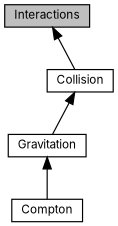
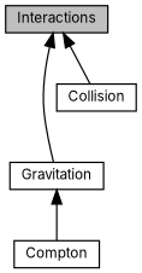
  digraph {
    fontname=Inter
    rankdir=TB
    node [color=black fillcolor=white fontname=Inter fontsize=10 shape=box style=filled]
    edge [dir=back fontname=Inter fontsize=10 labelfontname=Helvetica labelfontsize=10 shape=plaintext style=solid]
    n1 [height=0.2 label=Compton width=0.4]
    n2 [fillcolor=grey75 fontcolor=black height=0.2 label=Interactions width=0.4]
    n3 [height=0.2 label=Gravitation width=0.4]
    n4 [height=0.2 label=Collision width=0.4]
-   n4 -> n3
+   n2 -> n3
    n2 -> n4
    n3 -> n1
  }
